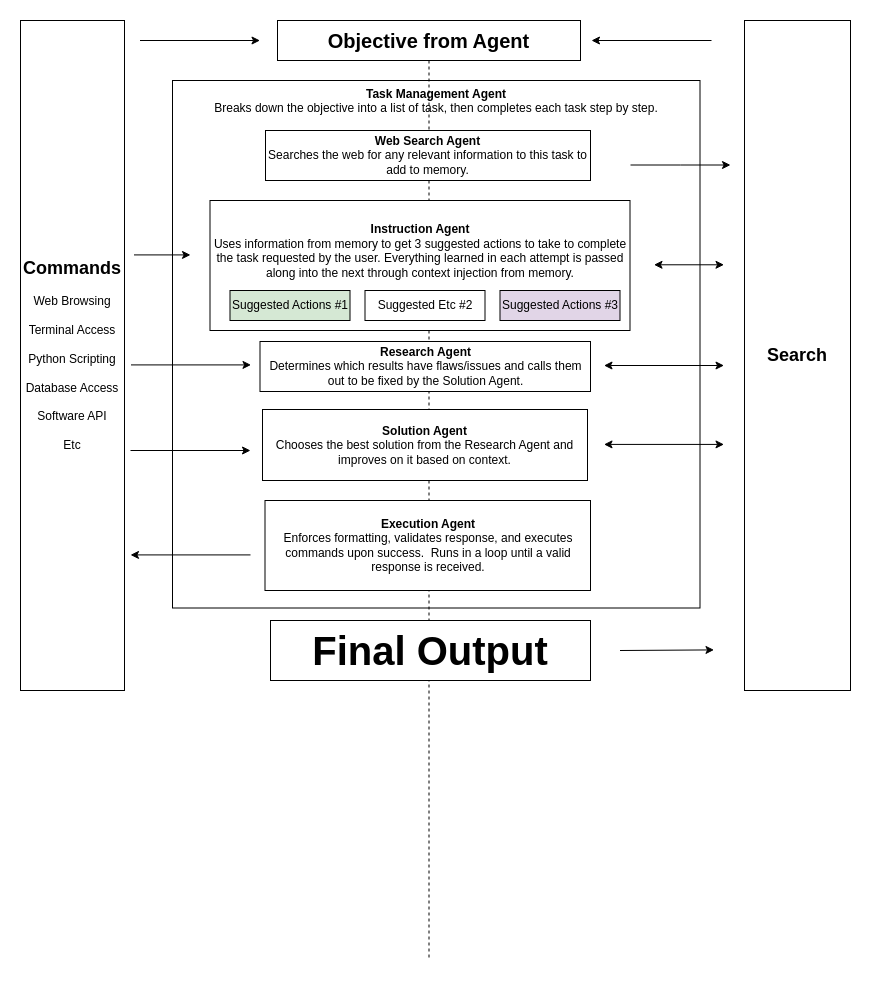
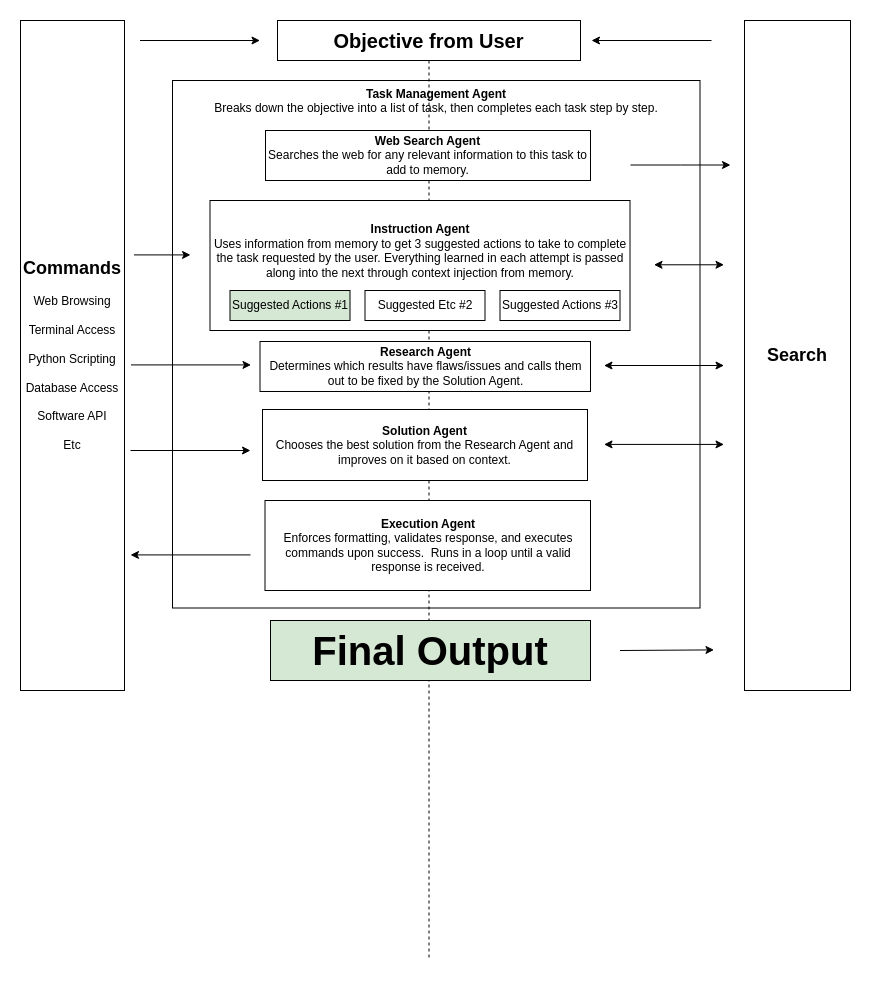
  <mxCell id="0" />
  <mxCell id="1" parent="0" />
  <mxCell id="2" value="&lt;b&gt;Task Management Agent&lt;/b&gt;&lt;br&gt;Breaks down the objective into a list of task, then completes each task step by step." style="whiteSpace=wrap;html=1;aspect=fixed;verticalAlign=top;" parent="1" vertex="1"><mxGeometry x="172" y="80" width="527.5" height="527.5" as="geometry" /></mxCell>
- <mxCell id="3" value="Objective from Agent" style="shape=umlLifeline;perimeter=lifelinePerimeter;whiteSpace=wrap;html=1;container=0;dropTarget=0;collapsible=0;recursiveResize=0;outlineConnect=0;portConstraint=eastwest;newEdgeStyle={&quot;edgeStyle&quot;:&quot;elbowEdgeStyle&quot;,&quot;elbow&quot;:&quot;vertical&quot;,&quot;curved&quot;:0,&quot;rounded&quot;:0};fontStyle=1;fontSize=20;" parent="1" vertex="1"><mxGeometry x="277" y="20" width="303" height="940" as="geometry" /></mxCell>
+ <mxCell id="3" value="Objective from User" style="shape=umlLifeline;perimeter=lifelinePerimeter;whiteSpace=wrap;html=1;container=0;dropTarget=0;collapsible=0;recursiveResize=0;outlineConnect=0;portConstraint=eastwest;newEdgeStyle={&quot;edgeStyle&quot;:&quot;elbowEdgeStyle&quot;,&quot;elbow&quot;:&quot;vertical&quot;,&quot;curved&quot;:0,&quot;rounded&quot;:0};fontStyle=1;fontSize=20;" parent="1" vertex="1"><mxGeometry x="277" y="20" width="303" height="940" as="geometry" /></mxCell>
  <mxCell id="4" value="&lt;b&gt;Instruction Agent&lt;/b&gt;&lt;br&gt;Uses information from memory to get 3 suggested actions to take to complete the task requested by the user. Everything learned in each attempt is passed along into the next through context injection from memory.&lt;br&gt;&lt;br&gt;&lt;br&gt;" style="rounded=0;whiteSpace=wrap;html=1;" parent="1" vertex="1"><mxGeometry x="209.5" y="200" width="420" height="130" as="geometry" /></mxCell>
  <mxCell id="5" value="Suggested Actions #1" style="rounded=0;whiteSpace=wrap;html=1;fillColor=#d5e8d4;" parent="1" vertex="1"><mxGeometry x="229.5" y="290" width="120" height="30" as="geometry" /></mxCell>
  <mxCell id="6" value="Suggested Etc #2" style="rounded=0;whiteSpace=wrap;html=1;" parent="1" vertex="1"><mxGeometry x="364.5" y="290" width="120" height="30" as="geometry" /></mxCell>
- <mxCell id="7" value="Suggested Actions #3" style="rounded=0;whiteSpace=wrap;html=1;fillColor=#e1d5e7;" parent="1" vertex="1"><mxGeometry x="499.5" y="290" width="120" height="30" as="geometry" /></mxCell>
+ <mxCell id="7" value="Suggested Actions #3" style="rounded=0;whiteSpace=wrap;html=1;" parent="1" vertex="1"><mxGeometry x="499.5" y="290" width="120" height="30" as="geometry" /></mxCell>
  <mxCell id="8" value="&lt;b&gt;Execution Agent&lt;/b&gt;&lt;br&gt;Enforces formatting, validates response, and executes commands upon success.&amp;nbsp; Runs in a loop until a valid response is received." style="rounded=0;whiteSpace=wrap;html=1;" parent="1" vertex="1"><mxGeometry x="264.5" y="500" width="325.5" height="90" as="geometry" /></mxCell>
  <mxCell id="9" value="&lt;b&gt;Research Agent&lt;/b&gt;&lt;br&gt;Determines which results have flaws/issues and calls them out to be fixed by the Solution Agent." style="rounded=0;whiteSpace=wrap;html=1;" parent="1" vertex="1"><mxGeometry x="259.5" y="341" width="330.5" height="50" as="geometry" /></mxCell>
  <mxCell id="10" value="&lt;b&gt;Solution Agent&lt;/b&gt;&lt;br&gt;Chooses the best solution from the Research Agent and improves on it based on context." style="rounded=0;whiteSpace=wrap;html=1;" parent="1" vertex="1"><mxGeometry x="262" y="409" width="325" height="71" as="geometry" /></mxCell>
- <mxCell id="11" value="Final Output" style="rounded=0;whiteSpace=wrap;html=1;fontStyle=1;fontSize=40;" parent="1" vertex="1"><mxGeometry x="270" y="620" width="320" height="60" as="geometry" /></mxCell>
+ <mxCell id="11" value="Final Output" style="rounded=0;whiteSpace=wrap;html=1;fontStyle=1;fontSize=40;fillColor=#d5e8d4;" parent="1" vertex="1"><mxGeometry x="270" y="620" width="320" height="60" as="geometry" /></mxCell>
  <mxCell id="12" value="&lt;b&gt;&lt;font style=&quot;font-size: 18px;&quot;&gt;Commands&lt;/font&gt;&lt;/b&gt;&lt;br&gt;&lt;br&gt;Web Browsing&lt;br&gt;&lt;br&gt;Terminal Access&lt;br&gt;&lt;br&gt;Python Scripting&lt;br&gt;&lt;br&gt;Database Access&lt;br&gt;&lt;br&gt;Software API&lt;br&gt;&lt;br&gt;Etc" style="rounded=0;whiteSpace=wrap;html=1;" parent="1" vertex="1"><mxGeometry x="20" y="20" width="104" height="670" as="geometry" /></mxCell>
  <mxCell id="13" value="&lt;b&gt;&lt;font style=&quot;font-size: 18px;&quot;&gt;Search&lt;/font&gt;&lt;/b&gt;" style="rounded=0;whiteSpace=wrap;html=1;" parent="1" vertex="1"><mxGeometry x="744" y="20" width="106" height="670" as="geometry" /></mxCell>
  <mxCell id="14" value="" style="endArrow=classic;html=1;rounded=0;" parent="1" edge="1"><mxGeometry width="50" height="50" relative="1" as="geometry"><mxPoint x="139.5" y="40" as="sourcePoint" /><mxPoint x="259.5" y="40" as="targetPoint" /></mxGeometry></mxCell>
  <mxCell id="15" value="" style="endArrow=classic;html=1;rounded=0;" parent="1" edge="1"><mxGeometry width="50" height="50" relative="1" as="geometry"><mxPoint x="133.5" y="254.41" as="sourcePoint" /><mxPoint x="190" y="254.41" as="targetPoint" /></mxGeometry></mxCell>
  <mxCell id="16" value="" style="endArrow=classic;html=1;rounded=0;" parent="1" edge="1"><mxGeometry width="50" height="50" relative="1" as="geometry"><mxPoint x="130.5" y="364.41" as="sourcePoint" /><mxPoint x="250.5" y="364.41" as="targetPoint" /></mxGeometry></mxCell>
  <mxCell id="17" value="" style="endArrow=classic;html=1;rounded=0;" parent="1" edge="1"><mxGeometry width="50" height="50" relative="1" as="geometry"><mxPoint x="250" y="554.41" as="sourcePoint" /><mxPoint x="130" y="554.41" as="targetPoint" /></mxGeometry></mxCell>
  <mxCell id="18" value="" style="endArrow=classic;startArrow=classic;html=1;rounded=0;" parent="1" edge="1"><mxGeometry width="50" height="50" relative="1" as="geometry"><mxPoint x="603.5" y="365" as="sourcePoint" /><mxPoint x="723.5" y="365" as="targetPoint" /></mxGeometry></mxCell>
  <mxCell id="19" value="" style="endArrow=classic;startArrow=classic;html=1;rounded=0;" parent="1" edge="1"><mxGeometry width="50" height="50" relative="1" as="geometry"><mxPoint x="653.5" y="264.29" as="sourcePoint" /><mxPoint x="723.5" y="264.29" as="targetPoint" /></mxGeometry></mxCell>
  <mxCell id="20" value="" style="endArrow=classic;html=1;rounded=0;" parent="1" edge="1"><mxGeometry width="50" height="50" relative="1" as="geometry"><mxPoint x="711" y="40" as="sourcePoint" /><mxPoint x="591" y="40" as="targetPoint" /></mxGeometry></mxCell>
  <mxCell id="21" value="" style="endArrow=classic;startArrow=classic;html=1;rounded=0;" parent="1" edge="1"><mxGeometry width="50" height="50" relative="1" as="geometry"><mxPoint x="603.5" y="443.91" as="sourcePoint" /><mxPoint x="723.5" y="443.91" as="targetPoint" /></mxGeometry></mxCell>
  <mxCell id="22" value="" style="endArrow=classic;html=1;rounded=0;" parent="1" edge="1"><mxGeometry width="50" height="50" relative="1" as="geometry"><mxPoint x="619.5" y="650" as="sourcePoint" /><mxPoint x="713.5" y="649.41" as="targetPoint" /></mxGeometry></mxCell>
  <mxCell id="23" value="&lt;b&gt;Web Search Agent&lt;/b&gt;&lt;br&gt;Searches the web for any relevant information to this task to add to memory." style="rounded=0;whiteSpace=wrap;html=1;" parent="1" vertex="1"><mxGeometry x="265" y="130" width="325" height="50" as="geometry" /></mxCell>
  <mxCell id="24" value="" style="endArrow=classic;html=1;rounded=0;" parent="1" edge="1"><mxGeometry width="50" height="50" relative="1" as="geometry"><mxPoint x="130" y="450" as="sourcePoint" /><mxPoint x="250" y="450" as="targetPoint" /></mxGeometry></mxCell>
  <mxCell id="25" value="" style="endArrow=classic;html=1;rounded=0;" parent="1" edge="1"><mxGeometry width="50" height="50" relative="1" as="geometry"><mxPoint x="630" y="164.5" as="sourcePoint" /><mxPoint x="730" y="164.5" as="targetPoint" /><Array as="points"><mxPoint x="680" y="164.5" /></Array></mxGeometry></mxCell>
